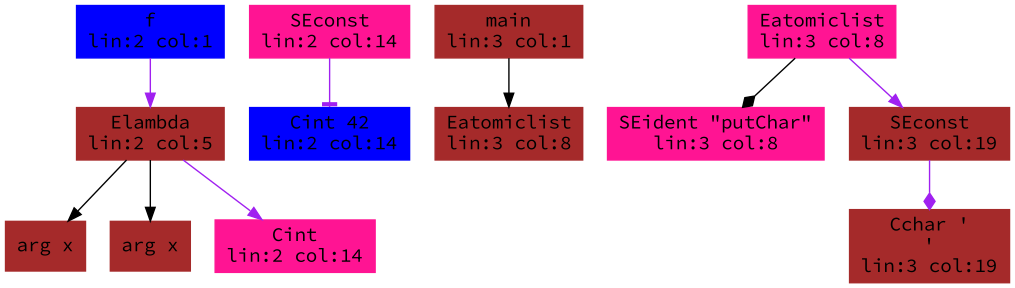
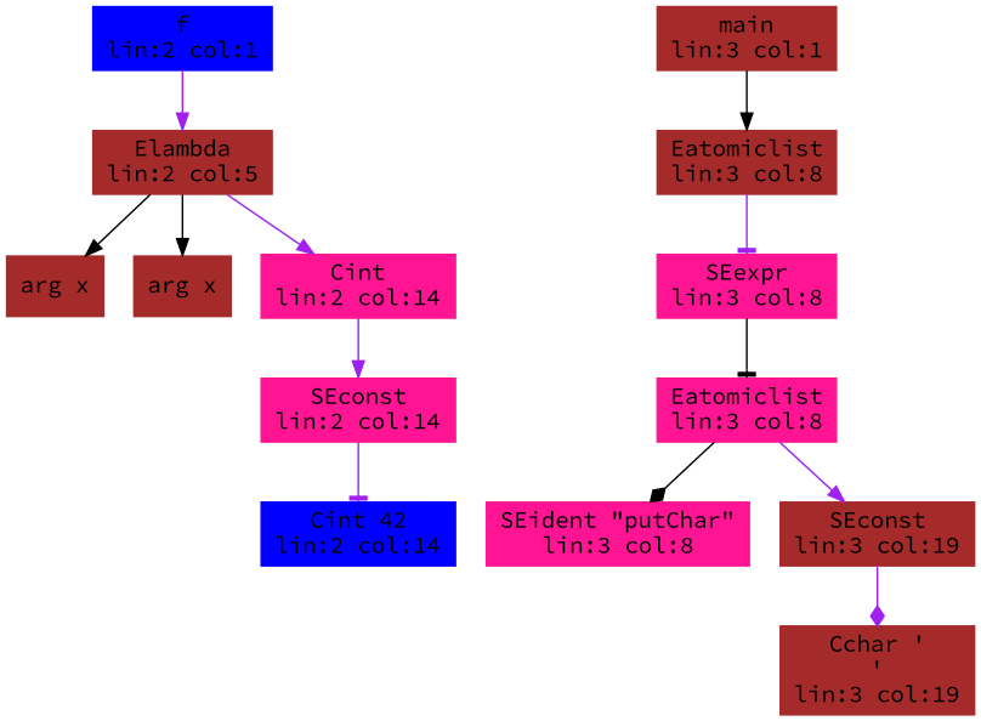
  digraph {
    fontname="Source Code Pro"
    node [color=brown fontname="Source Code Pro" shape=box style=filled]
    edge [arrowhead=normal color=purple fontname="Source Code Pro"]
    n1 [color=blue label="f\nlin:2 col:1"]
    n2 [label="Elambda\nlin:2 col:5"]
    n3 [label="arg x"]
    n4 [label="arg x"]
    n5 [color=deeppink label="Cint\nlin:2 col:14"]
    n6 [color=deeppink label="SEconst\nlin:2 col:14"]
    n7 [color=blue label="Cint 42\nlin:2 col:14"]
    n8 [label="main\nlin:3 col:1"]
    n9 [label="Eatomiclist\nlin:3 col:8"]
+   n10 [color=deeppink label="SEexpr\nlin:3 col:8"]
    n11 [color=deeppink label="Eatomiclist\nlin:3 col:8"]
    n12 [color=deeppink label="SEident \"putChar\"\nlin:3 col:8"]
    n13 [label="SEconst\nlin:3 col:19"]
    n14 [label="Cchar '\n'\nlin:3 col:19"]
    n1 -> n2
    n2 -> n3 [color=black]
    n2 -> n4 [color=black]
    n2 -> n5
+   n5 -> n6
    n6 -> n7 [arrowhead=tee]
    n8 -> n9 [color=black]
+   n9 -> n10 [arrowhead=tee]
+   n10 -> n11 [arrowhead=tee color=black]
    n11 -> n12 [arrowhead=diamond color=black]
    n11 -> n13
    n13 -> n14 [arrowhead=diamond]
  }
